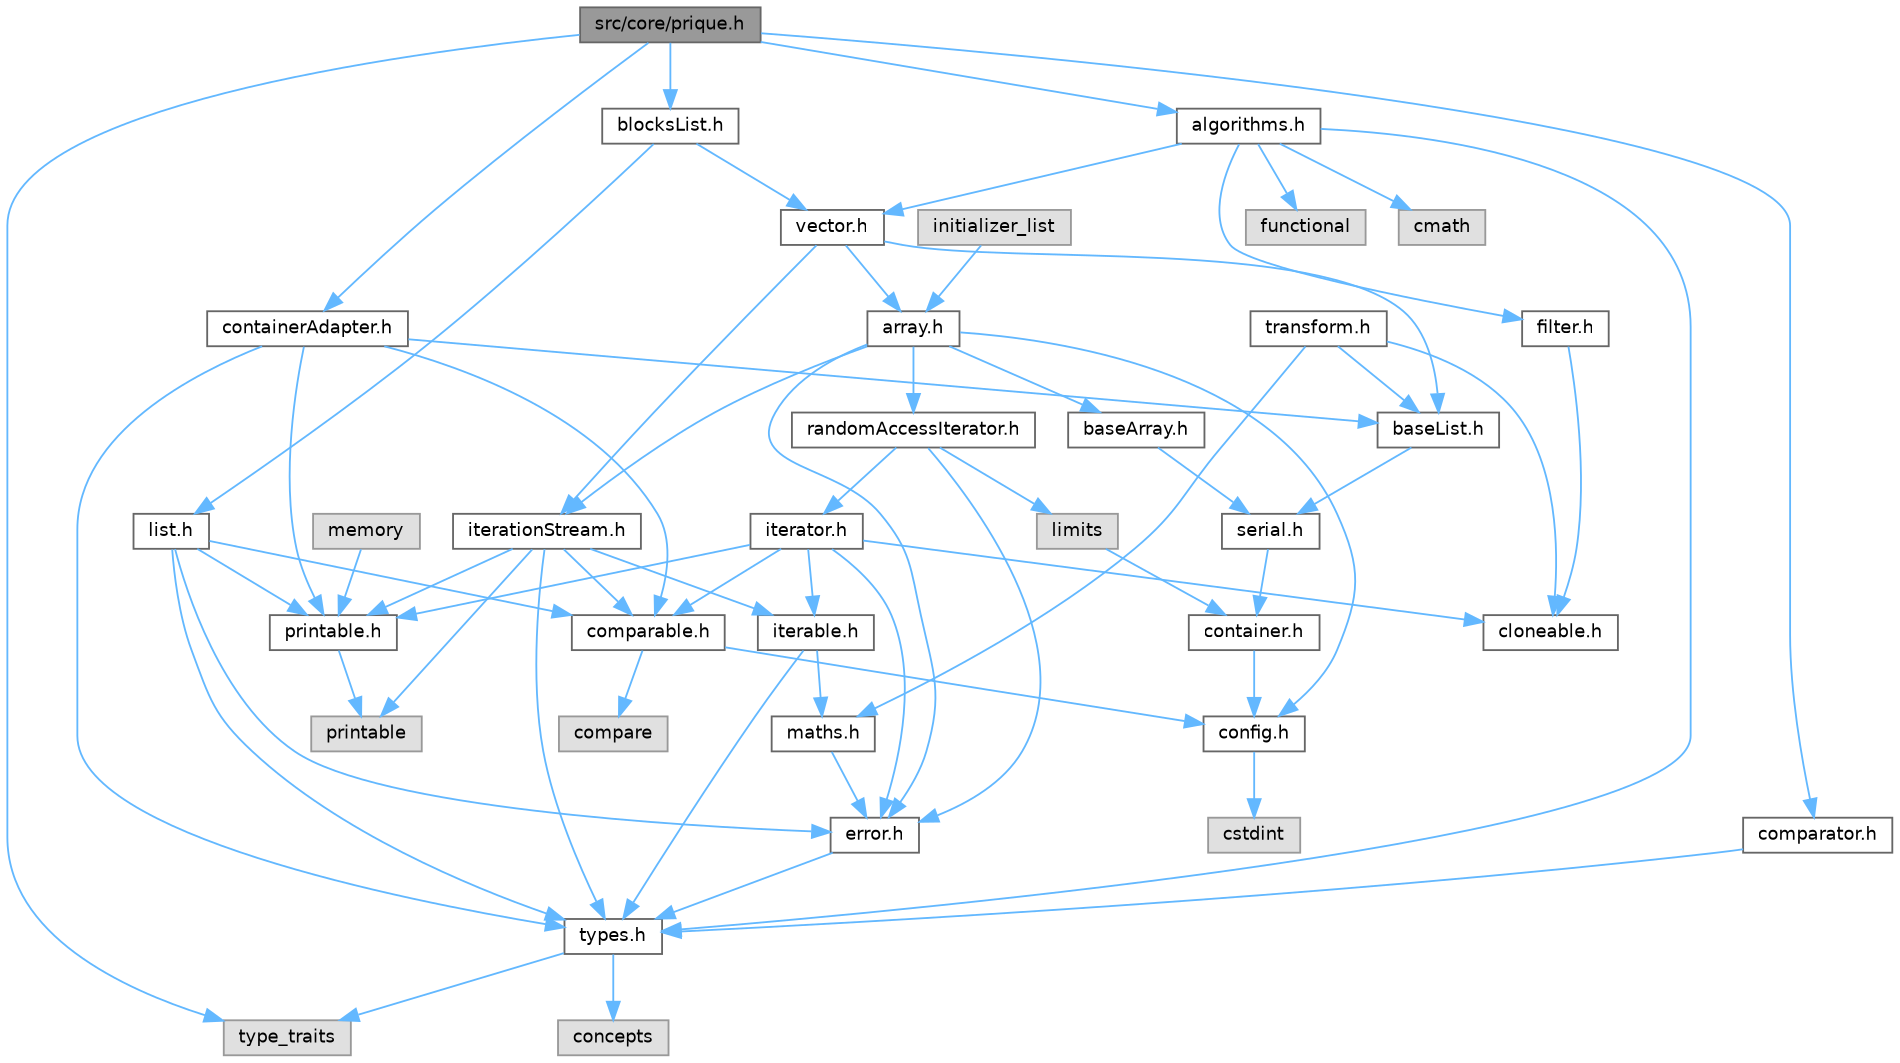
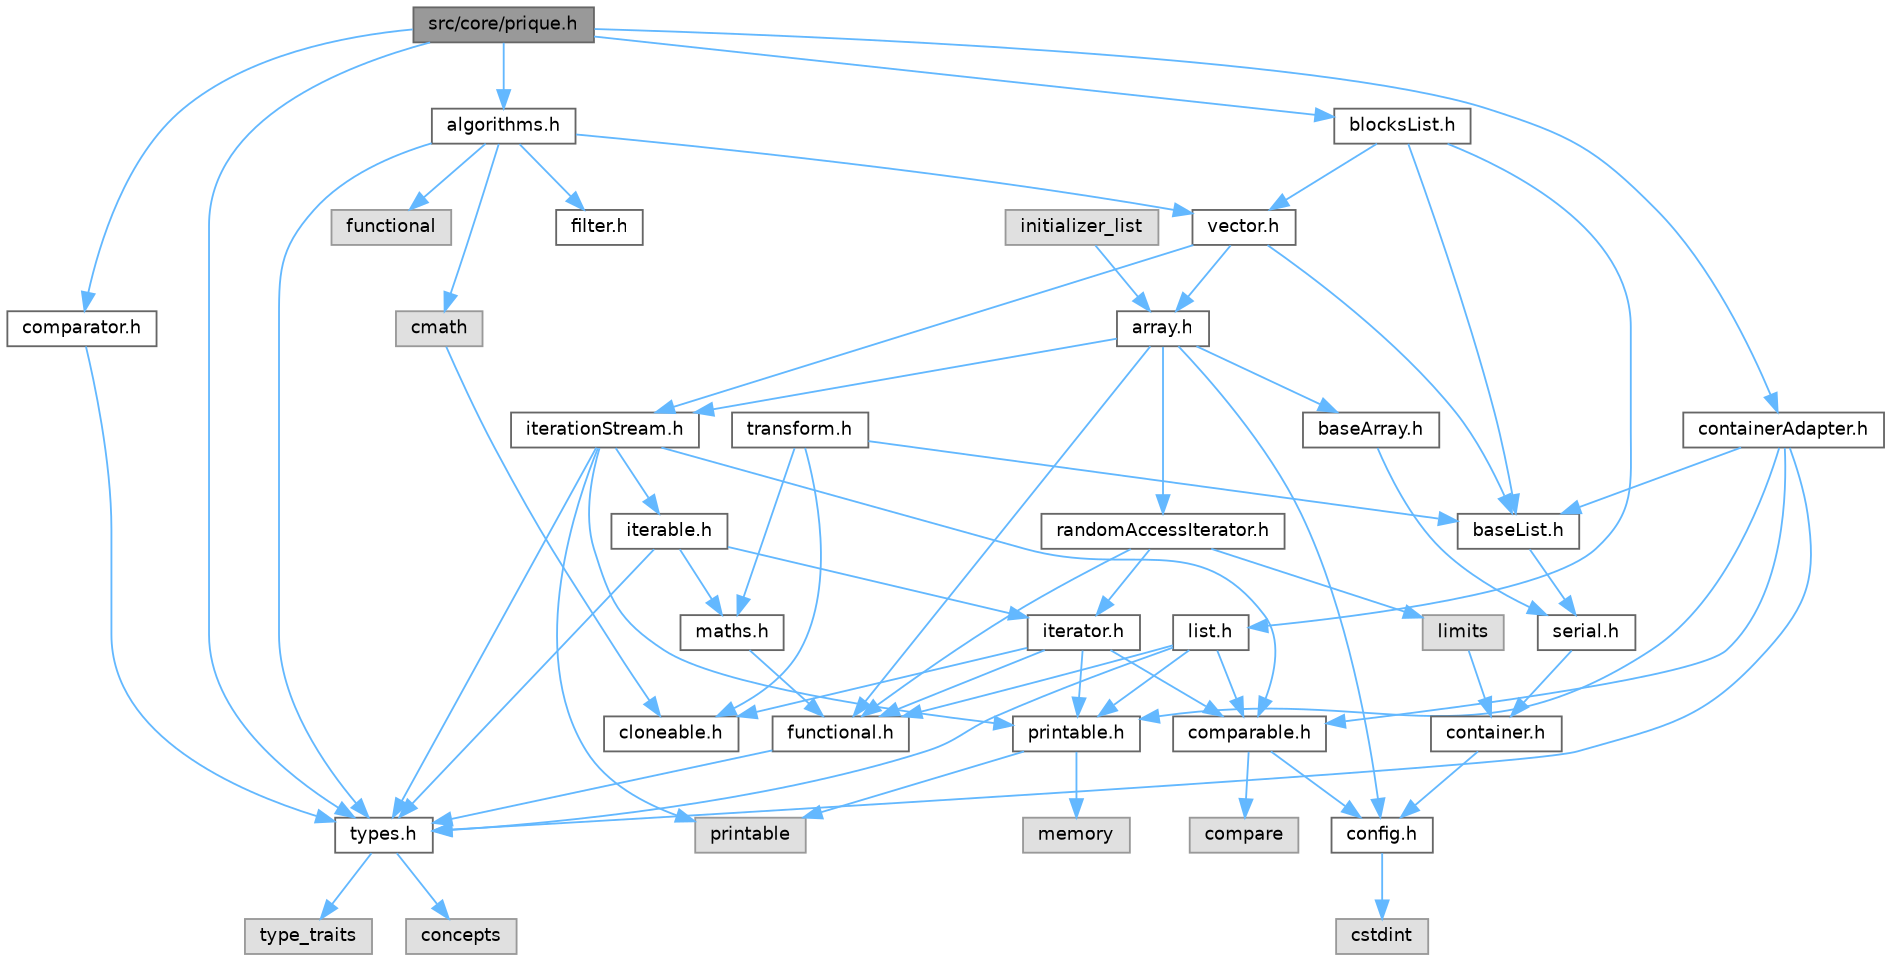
  digraph {
    node [color=grey40 fillcolor=white fontname=Helvetica fontsize=10 shape=box style=filled]
    edge [color=steelblue1 fontname=Helvetica fontsize=10 labelfontname=Helvetica labelfontsize=10 style=solid]
    n1 [color=gray40 fillcolor=grey60 fontcolor=black height=0.2 label="src/core/prique.h" width=0.4]
    n2 [height=0.2 label="algorithms.h" width=0.4]
    n3 [height=0.2 label="types.h" width=0.4]
    n4 [height=0.2 label="blocksList.h" width=0.4]
    n5 [height=0.2 label="comparator.h" width=0.4]
    n6 [height=0.2 label="containerAdapter.h" width=0.4]
    n7 [color=grey60 fillcolor="#E0E0E0" height=0.2 label=functional width=0.4]
    n8 [color=grey60 fillcolor="#E0E0E0" height=0.2 label=cmath width=0.4]
    n9 [height=0.2 label="vector.h" width=0.4]
    n10 [height=0.2 label="filter.h" width=0.4]
    n11 [color=grey60 fillcolor="#E0E0E0" height=0.2 label=type_traits width=0.4]
    n12 [color=grey60 fillcolor="#E0E0E0" height=0.2 label=concepts width=0.4]
    n13 [height=0.2 label="baseList.h" width=0.4]
    n14 [height=0.2 label="list.h" width=0.4]
    n15 [height=0.2 label="comparable.h" width=0.4]
    n16 [height=0.2 label="printable.h" width=0.4]
    n17 [height=0.2 label="iterationStream.h" width=0.4]
    n18 [height=0.2 label="array.h" width=0.4]
    n19 [height=0.2 label="iterator.h" width=0.4]
    n20 [height=0.2 label="cloneable.h" width=0.4]
-   n21 [height=0.2 label="error.h" width=0.4]
+   n21 [height=0.2 label="functional.h" width=0.4]
    n22 [height=0.2 label="serial.h" width=0.4]
    n23 [color=grey60 fillcolor="#E0E0E0" height=0.2 label=printable width=0.4]
    n24 [height=0.2 label="iterable.h" width=0.4]
    n25 [height=0.2 label="config.h" width=0.4]
    n26 [height=0.2 label="baseArray.h" width=0.4]
    n27 [height=0.2 label="randomAccessIterator.h" width=0.4]
    n28 [height=0.2 label="container.h" width=0.4]
    n29 [color=grey60 fillcolor="#E0E0E0" height=0.2 label=cstdint width=0.4]
    n30 [color=grey60 fillcolor="#E0E0E0" height=0.2 label=compare width=0.4]
    n31 [color=grey60 fillcolor="#E0E0E0" height=0.2 label=memory width=0.4]
    n32 [height=0.2 label="maths.h" width=0.4]
    n33 [height=0.2 label="transform.h" width=0.4]
    n34 [color=grey60 fillcolor="#E0E0E0" height=0.2 label=initializer_list width=0.4]
    n35 [color=grey60 fillcolor="#E0E0E0" height=0.2 label=limits width=0.4]
    n1 -> n2
-   n1 -> n11
+   n1 -> n3
    n1 -> n4
    n1 -> n5
    n1 -> n6
    n2 -> n3
    n2 -> n7
    n2 -> n8
    n2 -> n9
    n2 -> n10
    n3 -> n11
    n3 -> n12
    n4 -> n9
+   n4 -> n13
    n4 -> n14
    n5 -> n3
    n6 -> n3
    n6 -> n13
    n6 -> n15
    n6 -> n16
    n9 -> n13
    n9 -> n17
    n9 -> n18
-   n10 -> n20
+   n8 -> n20
    n13 -> n22
    n14 -> n3
    n14 -> n15
    n14 -> n16
    n14 -> n21
    n15 -> n25
    n15 -> n30
    n16 -> n23
-   n31 -> n16
+   n16 -> n31
    n17 -> n3
    n17 -> n15
    n17 -> n16
    n17 -> n23
    n17 -> n24
    n18 -> n17
    n18 -> n21
    n18 -> n25
    n18 -> n26
    n18 -> n27
    n19 -> n15
    n19 -> n16
    n19 -> n20
    n19 -> n21
    n21 -> n3
    n22 -> n28
    n24 -> n3
-   n19 -> n24
+   n24 -> n19
    n24 -> n32
    n25 -> n29
    n26 -> n22
    n27 -> n19
    n27 -> n21
    n27 -> n35
    n28 -> n25
    n32 -> n21
    n33 -> n13
    n33 -> n20
    n33 -> n32
    n34 -> n18
    n35 -> n28
  }
